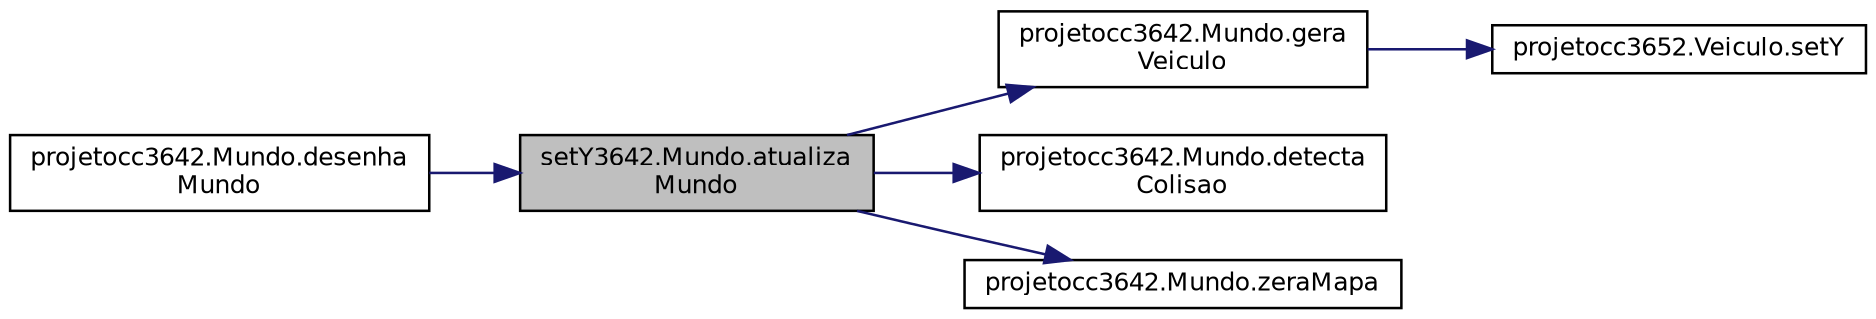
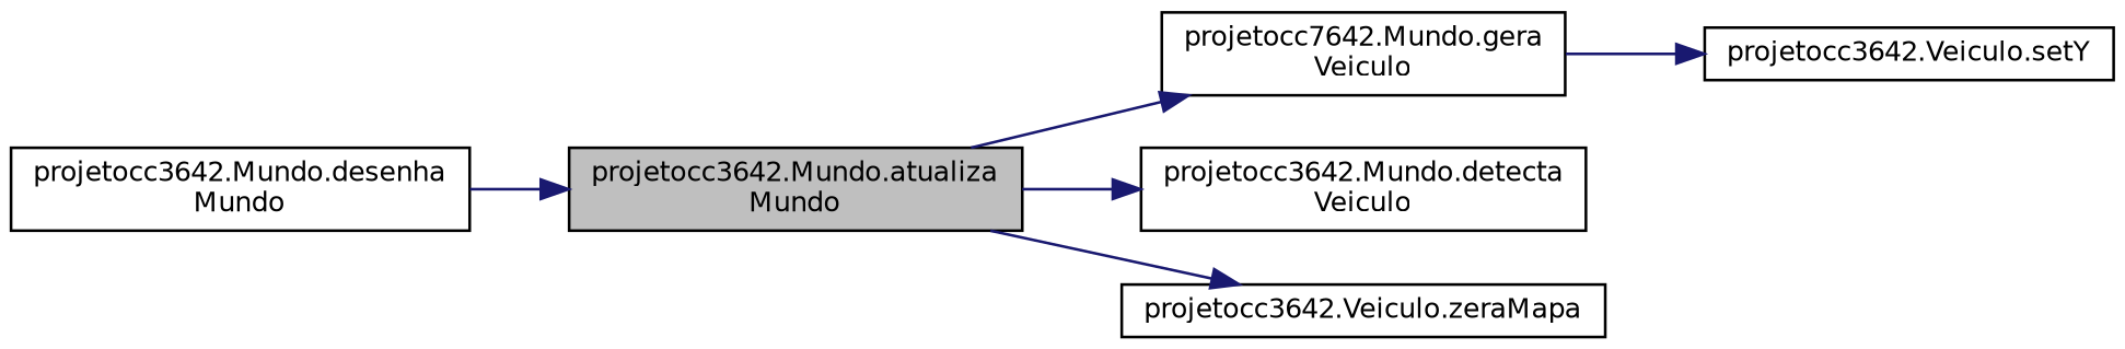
  digraph {
    rankdir=LR
    node [color=black fillcolor=white fontname=Helvetica fontsize=10 shape=record style=filled]
    edge [color=midnightblue fontname=Helvetica fontsize=10 labelfontname=Helvetica labelfontsize=10 style=solid]
-   n1 [fillcolor=grey75 fontcolor=black height=0.2 label="setY3642.Mundo.atualiza\lMundo" width=0.4]
-   n2 [height=0.2 label="projetocc3642.Mundo.gera\lVeiculo" width=0.4]
-   n3 [height=0.2 label="projetocc3642.Mundo.detecta\lColisao" width=0.4]
-   n4 [height=0.2 label="projetocc3642.Mundo.zeraMapa" width=0.4]
-   n5 [height=0.2 label="projetocc3652.Veiculo.setY" width=0.4]
+   n1 [fillcolor=grey75 fontcolor=black height=0.2 label="projetocc3642.Mundo.atualiza\lMundo" width=0.4]
+   n2 [height=0.2 label="projetocc7642.Mundo.gera\lVeiculo" width=0.4]
+   n3 [height=0.2 label="projetocc3642.Mundo.detecta\lVeiculo" width=0.4]
+   n4 [height=0.2 label="projetocc3642.Veiculo.zeraMapa" width=0.4]
+   n5 [height=0.2 label="projetocc3642.Veiculo.setY" width=0.4]
    n6 [height=0.2 label="projetocc3642.Mundo.desenha\lMundo" width=0.4]
    n1 -> n2
    n1 -> n3
    n1 -> n4
    n2 -> n5
    n6 -> n1
  }
